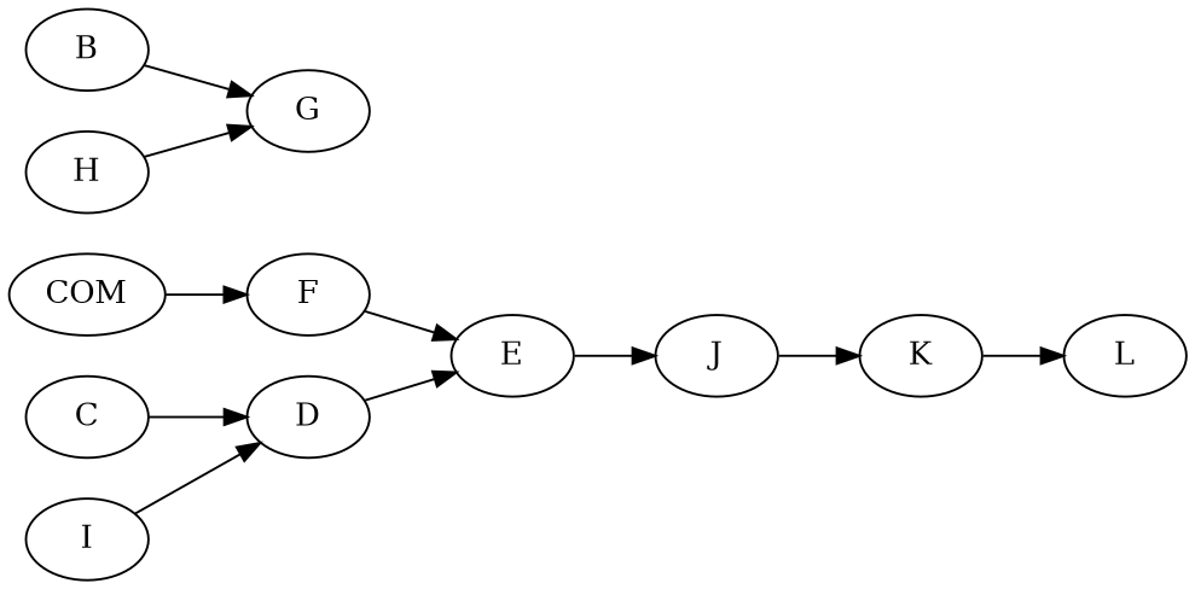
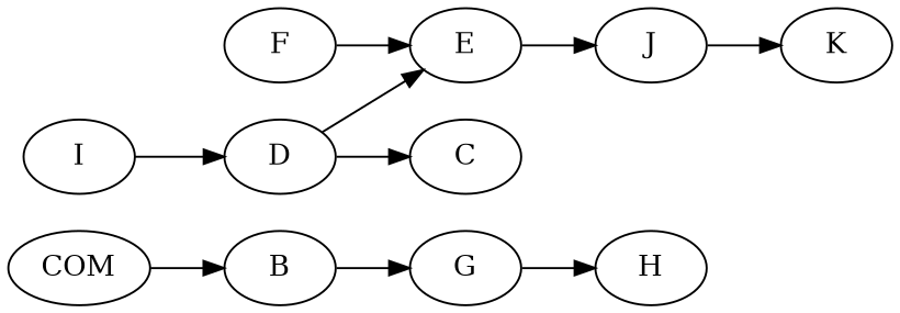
  digraph {
    fontname="DejaVu Serif"
    rankdir=LR
    node [fontname="DejaVu Serif"]
    edge [fontname="DejaVu Serif"]
    COM
    B
    G
    C
    D
    H
    E
    J
    I
    F
    K
-   L
-   COM -> F
+   COM -> B
    B -> G
-   H -> G
-   C -> D
+   G -> H
+   D -> C
    D -> E
    E -> J
    J -> K
    I -> D
    F -> E
-   K -> L
  }
